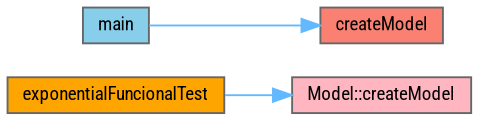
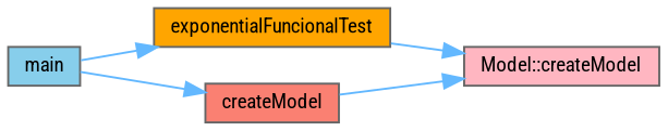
  digraph {
    fontname="Roboto Condensed"
    rankdir=RL
    node [color=grey40 fontname="Roboto Condensed" fontsize=10 shape=box style=filled]
    edge [color=steelblue1 dir=back fontname="Roboto Condensed" fontsize=10 labelfontname=Helvetica labelfontsize=10 style=solid]
    n1 [color=gray40 fillcolor=lightpink fontcolor=black height=0.2 label="Model::createModel" width=0.4]
    n2 [fillcolor=orange height=0.2 label=exponentialFuncionalTest width=0.4]
    n3 [fillcolor=salmon height=0.2 label=createModel width=0.4]
    n4 [fillcolor=skyblue height=0.2 label=main width=0.4]
    n1 -> n2
+   n1 -> n3
+   n2 -> n4
    n3 -> n4
  }
